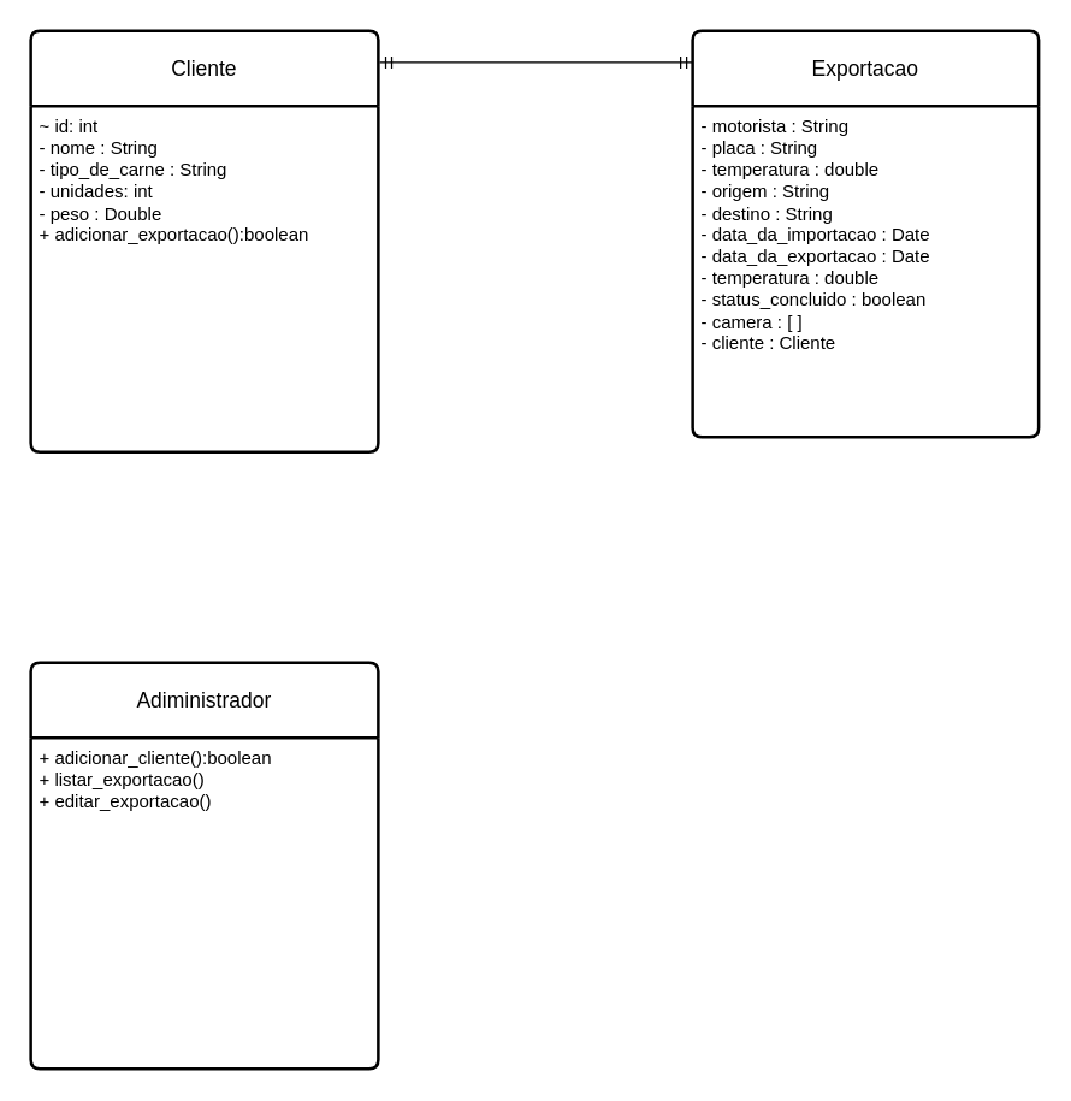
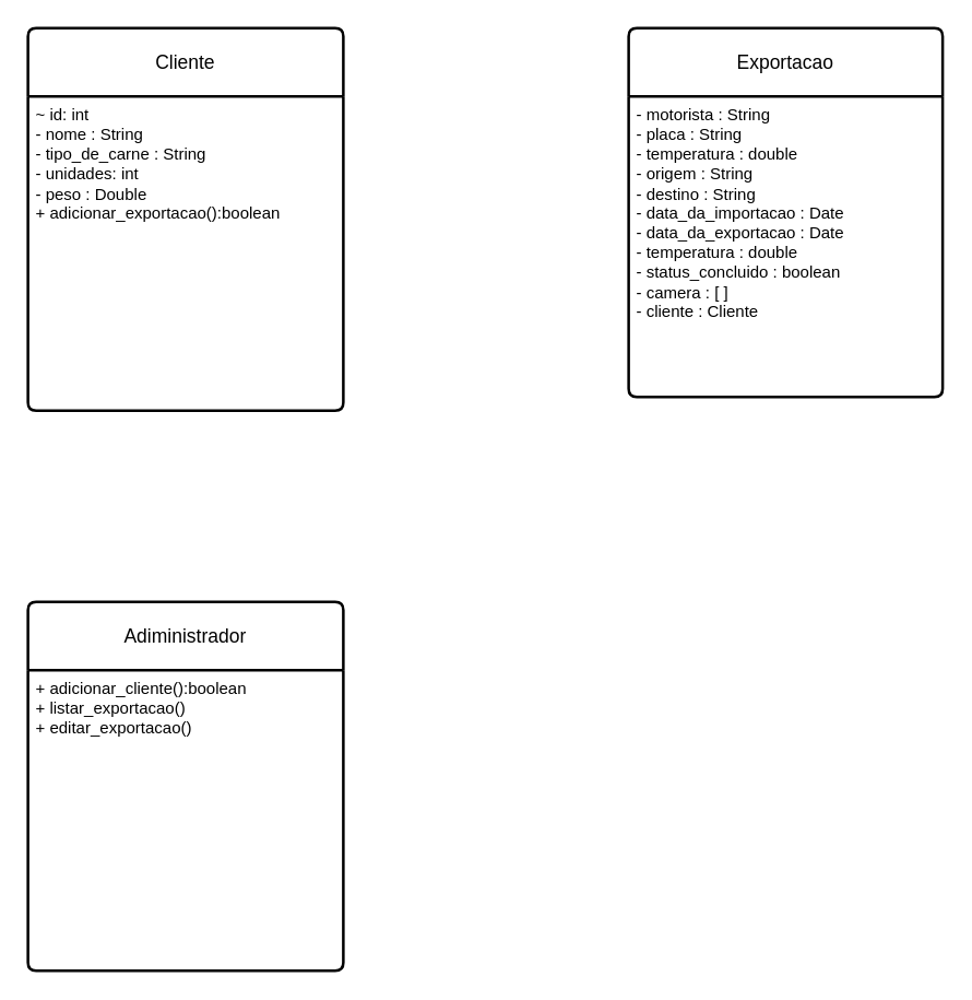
  <mxCell id="0" />
  <mxCell id="1" parent="0" />
  <mxCell id="2" value="Cliente" style="swimlane;childLayout=stackLayout;horizontal=1;startSize=50;horizontalStack=0;rounded=1;fontSize=14;fontStyle=0;strokeWidth=2;resizeParent=0;resizeLast=1;shadow=0;dashed=0;align=center;arcSize=4;whiteSpace=wrap;html=1;" parent="1" vertex="1"><mxGeometry x="20" y="20" width="231" height="280" as="geometry" /></mxCell>
  <mxCell id="3" value="&lt;div&gt;~ id: int&lt;/div&gt;&lt;div&gt;- nome : String&lt;/div&gt;&lt;div&gt;- tipo_de_carne : String&lt;/div&gt;&lt;div&gt;- unidades: int&lt;/div&gt;&lt;div&gt;- peso : Double&lt;/div&gt;&lt;div&gt;+ adicionar_exportacao():boolean&lt;/div&gt;&lt;div&gt;&lt;br&gt;&lt;/div&gt;" style="align=left;strokeColor=none;fillColor=none;spacingLeft=4;spacingRight=4;fontSize=12;verticalAlign=top;resizable=0;rotatable=0;part=1;html=1;whiteSpace=wrap;" parent="2" vertex="1"><mxGeometry y="50" width="231" height="230" as="geometry" /></mxCell>
  <mxCell id="4" value="Adiministrador" style="swimlane;childLayout=stackLayout;horizontal=1;startSize=50;horizontalStack=0;rounded=1;fontSize=14;fontStyle=0;strokeWidth=2;resizeParent=0;resizeLast=1;shadow=0;dashed=0;align=center;arcSize=4;whiteSpace=wrap;html=1;" parent="1" vertex="1"><mxGeometry x="20" y="440" width="231" height="270" as="geometry" /></mxCell>
  <mxCell id="5" value="+ adicionar_cliente():boolean&lt;br&gt;&lt;div&gt;+ listar_exportacao()&lt;/div&gt;&lt;div&gt;+ editar_exportacao()&lt;/div&gt;" style="align=left;strokeColor=none;fillColor=none;spacingLeft=4;spacingRight=4;fontSize=12;verticalAlign=top;resizable=0;rotatable=0;part=1;html=1;whiteSpace=wrap;" parent="4" vertex="1"><mxGeometry y="50" width="231" height="220" as="geometry" /></mxCell>
  <mxCell id="6" value="Exportacao" style="swimlane;childLayout=stackLayout;horizontal=1;startSize=50;horizontalStack=0;rounded=1;fontSize=14;fontStyle=0;strokeWidth=2;resizeParent=0;resizeLast=1;shadow=0;dashed=0;align=center;arcSize=4;whiteSpace=wrap;html=1;" parent="1" vertex="1"><mxGeometry x="460" y="20" width="230" height="270" as="geometry" /></mxCell>
  <mxCell id="7" value="&lt;div&gt;- motorista : String&lt;/div&gt;&lt;div&gt;- placa : String&lt;/div&gt;&lt;div&gt;- temperatura : double&lt;/div&gt;&lt;div&gt;- origem : String&lt;/div&gt;&lt;div&gt;- destino : String&lt;/div&gt;&lt;div&gt;- data_da_importacao : Date&lt;/div&gt;&lt;div&gt;- data_da_exportacao : Date&lt;/div&gt;&lt;div&gt;- temperatura : double&lt;/div&gt;&lt;div&gt;- status_concluido : boolean&lt;/div&gt;&lt;div&gt;- camera : [ ]&lt;/div&gt;&lt;div&gt;- cliente : Cliente&lt;/div&gt;&lt;div&gt;&lt;br&gt;&lt;/div&gt;&lt;div&gt;&lt;br&gt;&lt;/div&gt;" style="align=left;strokeColor=none;fillColor=none;spacingLeft=4;spacingRight=4;fontSize=12;verticalAlign=top;resizable=0;rotatable=0;part=1;html=1;whiteSpace=wrap;" parent="6" vertex="1"><mxGeometry y="50" width="230" height="220" as="geometry" /></mxCell>
- <mxCell id="8" value="" style="edgeStyle=entityRelationEdgeStyle;fontSize=12;html=1;endArrow=ERmandOne;startArrow=ERmandOne;rounded=0;exitX=1.004;exitY=0.075;exitDx=0;exitDy=0;exitPerimeter=0;entryX=0;entryY=0.078;entryDx=0;entryDy=0;entryPerimeter=0;" edge="1" parent="1" source="2" target="6"><mxGeometry width="100" height="100" relative="1" as="geometry"><mxPoint x="340" y="290" as="sourcePoint" /><mxPoint x="440" y="190" as="targetPoint" /></mxGeometry></mxCell>
